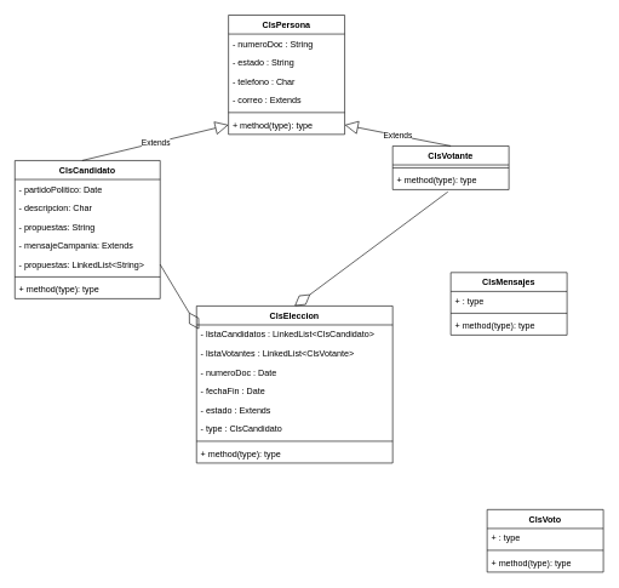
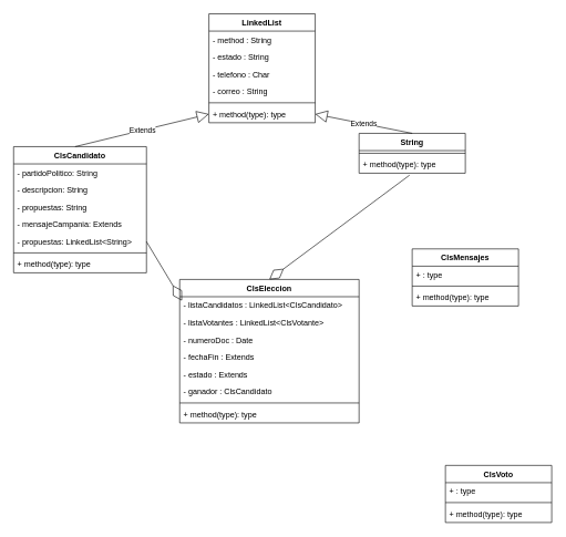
  <mxCell id="0" />
  <mxCell id="1" parent="0" />
  <mxCell id="2" value="ClsCandidato" style="swimlane;fontStyle=1;align=center;verticalAlign=top;childLayout=stackLayout;horizontal=1;startSize=26;horizontalStack=0;resizeParent=1;resizeParentMax=0;resizeLast=0;collapsible=1;marginBottom=0;" vertex="1" parent="1"><mxGeometry x="20" y="220" width="200" height="190" as="geometry"><mxRectangle x="330" y="200" width="100" height="30" as="alternateBounds" /></mxGeometry></mxCell>
- <mxCell id="3" value="- partidoPolitico: Date" style="text;strokeColor=none;fillColor=none;align=left;verticalAlign=top;spacingLeft=4;spacingRight=4;overflow=hidden;rotatable=0;points=[[0,0.5],[1,0.5]];portConstraint=eastwest;" vertex="1" parent="2"><mxGeometry y="26" width="200" height="26" as="geometry" /></mxCell>
- <mxCell id="4" value="- descripcion: Char" style="text;strokeColor=none;fillColor=none;align=left;verticalAlign=top;spacingLeft=4;spacingRight=4;overflow=hidden;rotatable=0;points=[[0,0.5],[1,0.5]];portConstraint=eastwest;" vertex="1" parent="2"><mxGeometry y="52" width="200" height="26" as="geometry" /></mxCell>
+ <mxCell id="3" value="- partidoPolitico: String" style="text;strokeColor=none;fillColor=none;align=left;verticalAlign=top;spacingLeft=4;spacingRight=4;overflow=hidden;rotatable=0;points=[[0,0.5],[1,0.5]];portConstraint=eastwest;" vertex="1" parent="2"><mxGeometry y="26" width="200" height="26" as="geometry" /></mxCell>
+ <mxCell id="4" value="- descripcion: String" style="text;strokeColor=none;fillColor=none;align=left;verticalAlign=top;spacingLeft=4;spacingRight=4;overflow=hidden;rotatable=0;points=[[0,0.5],[1,0.5]];portConstraint=eastwest;" vertex="1" parent="2"><mxGeometry y="52" width="200" height="26" as="geometry" /></mxCell>
  <mxCell id="5" value="- propuestas: String" style="text;strokeColor=none;fillColor=none;align=left;verticalAlign=top;spacingLeft=4;spacingRight=4;overflow=hidden;rotatable=0;points=[[0,0.5],[1,0.5]];portConstraint=eastwest;" vertex="1" parent="2"><mxGeometry y="78" width="200" height="26" as="geometry" /></mxCell>
  <mxCell id="6" value="- mensajeCampania: Extends" style="text;strokeColor=none;fillColor=none;align=left;verticalAlign=top;spacingLeft=4;spacingRight=4;overflow=hidden;rotatable=0;points=[[0,0.5],[1,0.5]];portConstraint=eastwest;" vertex="1" parent="2"><mxGeometry y="104" width="200" height="26" as="geometry" /></mxCell>
  <mxCell id="7" value="- propuestas: LinkedList&lt;String&gt;" style="text;strokeColor=none;fillColor=none;align=left;verticalAlign=top;spacingLeft=4;spacingRight=4;overflow=hidden;rotatable=0;points=[[0,0.5],[1,0.5]];portConstraint=eastwest;" vertex="1" parent="2"><mxGeometry y="130" width="200" height="26" as="geometry" /></mxCell>
  <mxCell id="8" value="" style="line;strokeWidth=1;fillColor=none;align=left;verticalAlign=middle;spacingTop=-1;spacingLeft=3;spacingRight=3;rotatable=0;labelPosition=right;points=[];portConstraint=eastwest;" vertex="1" parent="2"><mxGeometry y="156" width="200" height="8" as="geometry" /></mxCell>
  <mxCell id="9" value="+ method(type): type" style="text;strokeColor=none;fillColor=none;align=left;verticalAlign=top;spacingLeft=4;spacingRight=4;overflow=hidden;rotatable=0;points=[[0,0.5],[1,0.5]];portConstraint=eastwest;" vertex="1" parent="2"><mxGeometry y="164" width="200" height="26" as="geometry" /></mxCell>
- <mxCell id="10" value="ClsVotante" style="swimlane;fontStyle=1;align=center;verticalAlign=top;childLayout=stackLayout;horizontal=1;startSize=26;horizontalStack=0;resizeParent=1;resizeParentMax=0;resizeLast=0;collapsible=1;marginBottom=0;" vertex="1" parent="1"><mxGeometry x="540" y="200" width="160" height="60" as="geometry"><mxRectangle x="330" y="200" width="100" height="30" as="alternateBounds" /></mxGeometry></mxCell>
+ <mxCell id="10" value="String" style="swimlane;fontStyle=1;align=center;verticalAlign=top;childLayout=stackLayout;horizontal=1;startSize=26;horizontalStack=0;resizeParent=1;resizeParentMax=0;resizeLast=0;collapsible=1;marginBottom=0;" vertex="1" parent="1"><mxGeometry x="540" y="200" width="160" height="60" as="geometry"><mxRectangle x="330" y="200" width="100" height="30" as="alternateBounds" /></mxGeometry></mxCell>
  <mxCell id="11" value="" style="line;strokeWidth=1;fillColor=none;align=left;verticalAlign=middle;spacingTop=-1;spacingLeft=3;spacingRight=3;rotatable=0;labelPosition=right;points=[];portConstraint=eastwest;" vertex="1" parent="10"><mxGeometry y="26" width="160" height="8" as="geometry" /></mxCell>
  <mxCell id="12" value="+ method(type): type" style="text;strokeColor=none;fillColor=none;align=left;verticalAlign=top;spacingLeft=4;spacingRight=4;overflow=hidden;rotatable=0;points=[[0,0.5],[1,0.5]];portConstraint=eastwest;" vertex="1" parent="10"><mxGeometry y="34" width="160" height="26" as="geometry" /></mxCell>
  <mxCell id="13" value="ClsEleccion" style="swimlane;fontStyle=1;align=center;verticalAlign=top;childLayout=stackLayout;horizontal=1;startSize=26;horizontalStack=0;resizeParent=1;resizeParentMax=0;resizeLast=0;collapsible=1;marginBottom=0;" vertex="1" parent="1"><mxGeometry x="270" y="420" width="270" height="216" as="geometry"><mxRectangle x="330" y="200" width="100" height="30" as="alternateBounds" /></mxGeometry></mxCell>
  <mxCell id="14" value="- listaCandidatos : LinkedList&lt;ClsCandidato&gt;" style="text;strokeColor=none;fillColor=none;align=left;verticalAlign=top;spacingLeft=4;spacingRight=4;overflow=hidden;rotatable=0;points=[[0,0.5],[1,0.5]];portConstraint=eastwest;" vertex="1" parent="13"><mxGeometry y="26" width="270" height="26" as="geometry" /></mxCell>
  <mxCell id="15" value="- listaVotantes : LinkedList&lt;ClsVotante&gt;" style="text;strokeColor=none;fillColor=none;align=left;verticalAlign=top;spacingLeft=4;spacingRight=4;overflow=hidden;rotatable=0;points=[[0,0.5],[1,0.5]];portConstraint=eastwest;" vertex="1" parent="13"><mxGeometry y="52" width="270" height="26" as="geometry" /></mxCell>
  <mxCell id="16" value="- numeroDoc : Date" style="text;strokeColor=none;fillColor=none;align=left;verticalAlign=top;spacingLeft=4;spacingRight=4;overflow=hidden;rotatable=0;points=[[0,0.5],[1,0.5]];portConstraint=eastwest;" vertex="1" parent="13"><mxGeometry y="78" width="270" height="26" as="geometry" /></mxCell>
- <mxCell id="17" value="- fechaFin : Date" style="text;strokeColor=none;fillColor=none;align=left;verticalAlign=top;spacingLeft=4;spacingRight=4;overflow=hidden;rotatable=0;points=[[0,0.5],[1,0.5]];portConstraint=eastwest;" vertex="1" parent="13"><mxGeometry y="104" width="270" height="26" as="geometry" /></mxCell>
+ <mxCell id="17" value="- fechaFin : Extends" style="text;strokeColor=none;fillColor=none;align=left;verticalAlign=top;spacingLeft=4;spacingRight=4;overflow=hidden;rotatable=0;points=[[0,0.5],[1,0.5]];portConstraint=eastwest;" vertex="1" parent="13"><mxGeometry y="104" width="270" height="26" as="geometry" /></mxCell>
  <mxCell id="18" value="- estado : Extends" style="text;strokeColor=none;fillColor=none;align=left;verticalAlign=top;spacingLeft=4;spacingRight=4;overflow=hidden;rotatable=0;points=[[0,0.5],[1,0.5]];portConstraint=eastwest;" vertex="1" parent="13"><mxGeometry y="130" width="270" height="26" as="geometry" /></mxCell>
- <mxCell id="19" value="- type : ClsCandidato" style="text;strokeColor=none;fillColor=none;align=left;verticalAlign=top;spacingLeft=4;spacingRight=4;overflow=hidden;rotatable=0;points=[[0,0.5],[1,0.5]];portConstraint=eastwest;" vertex="1" parent="13"><mxGeometry y="156" width="270" height="26" as="geometry" /></mxCell>
+ <mxCell id="19" value="- ganador : ClsCandidato" style="text;strokeColor=none;fillColor=none;align=left;verticalAlign=top;spacingLeft=4;spacingRight=4;overflow=hidden;rotatable=0;points=[[0,0.5],[1,0.5]];portConstraint=eastwest;" vertex="1" parent="13"><mxGeometry y="156" width="270" height="26" as="geometry" /></mxCell>
  <mxCell id="20" value="" style="line;strokeWidth=1;fillColor=none;align=left;verticalAlign=middle;spacingTop=-1;spacingLeft=3;spacingRight=3;rotatable=0;labelPosition=right;points=[];portConstraint=eastwest;" vertex="1" parent="13"><mxGeometry y="182" width="270" height="8" as="geometry" /></mxCell>
  <mxCell id="21" value="+ method(type): type" style="text;strokeColor=none;fillColor=none;align=left;verticalAlign=top;spacingLeft=4;spacingRight=4;overflow=hidden;rotatable=0;points=[[0,0.5],[1,0.5]];portConstraint=eastwest;" vertex="1" parent="13"><mxGeometry y="190" width="270" height="26" as="geometry" /></mxCell>
  <mxCell id="22" value="ClsVoto" style="swimlane;fontStyle=1;align=center;verticalAlign=top;childLayout=stackLayout;horizontal=1;startSize=26;horizontalStack=0;resizeParent=1;resizeParentMax=0;resizeLast=0;collapsible=1;marginBottom=0;" vertex="1" parent="1"><mxGeometry x="670" y="700" width="160" height="86" as="geometry"><mxRectangle x="330" y="200" width="100" height="30" as="alternateBounds" /></mxGeometry></mxCell>
  <mxCell id="23" value="+ : type" style="text;strokeColor=none;fillColor=none;align=left;verticalAlign=top;spacingLeft=4;spacingRight=4;overflow=hidden;rotatable=0;points=[[0,0.5],[1,0.5]];portConstraint=eastwest;" vertex="1" parent="22"><mxGeometry y="26" width="160" height="26" as="geometry" /></mxCell>
  <mxCell id="24" value="" style="line;strokeWidth=1;fillColor=none;align=left;verticalAlign=middle;spacingTop=-1;spacingLeft=3;spacingRight=3;rotatable=0;labelPosition=right;points=[];portConstraint=eastwest;" vertex="1" parent="22"><mxGeometry y="52" width="160" height="8" as="geometry" /></mxCell>
  <mxCell id="25" value="+ method(type): type" style="text;strokeColor=none;fillColor=none;align=left;verticalAlign=top;spacingLeft=4;spacingRight=4;overflow=hidden;rotatable=0;points=[[0,0.5],[1,0.5]];portConstraint=eastwest;" vertex="1" parent="22"><mxGeometry y="60" width="160" height="26" as="geometry" /></mxCell>
  <mxCell id="26" value="ClsMensajes" style="swimlane;fontStyle=1;align=center;verticalAlign=top;childLayout=stackLayout;horizontal=1;startSize=26;horizontalStack=0;resizeParent=1;resizeParentMax=0;resizeLast=0;collapsible=1;marginBottom=0;" vertex="1" parent="1"><mxGeometry x="620" y="374" width="160" height="86" as="geometry"><mxRectangle x="330" y="200" width="100" height="30" as="alternateBounds" /></mxGeometry></mxCell>
  <mxCell id="27" value="+ : type" style="text;strokeColor=none;fillColor=none;align=left;verticalAlign=top;spacingLeft=4;spacingRight=4;overflow=hidden;rotatable=0;points=[[0,0.5],[1,0.5]];portConstraint=eastwest;" vertex="1" parent="26"><mxGeometry y="26" width="160" height="26" as="geometry" /></mxCell>
  <mxCell id="28" value="" style="line;strokeWidth=1;fillColor=none;align=left;verticalAlign=middle;spacingTop=-1;spacingLeft=3;spacingRight=3;rotatable=0;labelPosition=right;points=[];portConstraint=eastwest;" vertex="1" parent="26"><mxGeometry y="52" width="160" height="8" as="geometry" /></mxCell>
  <mxCell id="29" value="+ method(type): type" style="text;strokeColor=none;fillColor=none;align=left;verticalAlign=top;spacingLeft=4;spacingRight=4;overflow=hidden;rotatable=0;points=[[0,0.5],[1,0.5]];portConstraint=eastwest;" vertex="1" parent="26"><mxGeometry y="60" width="160" height="26" as="geometry" /></mxCell>
- <mxCell id="30" value="ClsPersona" style="swimlane;fontStyle=1;align=center;verticalAlign=top;childLayout=stackLayout;horizontal=1;startSize=26;horizontalStack=0;resizeParent=1;resizeParentMax=0;resizeLast=0;collapsible=1;marginBottom=0;" vertex="1" parent="1"><mxGeometry x="314" y="20" width="160" height="164" as="geometry"><mxRectangle x="330" y="200" width="100" height="30" as="alternateBounds" /></mxGeometry></mxCell>
- <mxCell id="31" value="- numeroDoc : String" style="text;strokeColor=none;fillColor=none;align=left;verticalAlign=top;spacingLeft=4;spacingRight=4;overflow=hidden;rotatable=0;points=[[0,0.5],[1,0.5]];portConstraint=eastwest;" vertex="1" parent="30"><mxGeometry y="26" width="160" height="26" as="geometry" /></mxCell>
+ <mxCell id="30" value="LinkedList" style="swimlane;fontStyle=1;align=center;verticalAlign=top;childLayout=stackLayout;horizontal=1;startSize=26;horizontalStack=0;resizeParent=1;resizeParentMax=0;resizeLast=0;collapsible=1;marginBottom=0;" vertex="1" parent="1"><mxGeometry x="314" y="20" width="160" height="164" as="geometry"><mxRectangle x="330" y="200" width="100" height="30" as="alternateBounds" /></mxGeometry></mxCell>
+ <mxCell id="31" value="- method : String" style="text;strokeColor=none;fillColor=none;align=left;verticalAlign=top;spacingLeft=4;spacingRight=4;overflow=hidden;rotatable=0;points=[[0,0.5],[1,0.5]];portConstraint=eastwest;" vertex="1" parent="30"><mxGeometry y="26" width="160" height="26" as="geometry" /></mxCell>
  <mxCell id="32" value="- estado : String" style="text;strokeColor=none;fillColor=none;align=left;verticalAlign=top;spacingLeft=4;spacingRight=4;overflow=hidden;rotatable=0;points=[[0,0.5],[1,0.5]];portConstraint=eastwest;" vertex="1" parent="30"><mxGeometry y="52" width="160" height="26" as="geometry" /></mxCell>
  <mxCell id="33" value="- telefono : Char" style="text;strokeColor=none;fillColor=none;align=left;verticalAlign=top;spacingLeft=4;spacingRight=4;overflow=hidden;rotatable=0;points=[[0,0.5],[1,0.5]];portConstraint=eastwest;" vertex="1" parent="30"><mxGeometry y="78" width="160" height="26" as="geometry" /></mxCell>
- <mxCell id="34" value="- correo : Extends" style="text;strokeColor=none;fillColor=none;align=left;verticalAlign=top;spacingLeft=4;spacingRight=4;overflow=hidden;rotatable=0;points=[[0,0.5],[1,0.5]];portConstraint=eastwest;" vertex="1" parent="30"><mxGeometry y="104" width="160" height="26" as="geometry" /></mxCell>
+ <mxCell id="34" value="- correo : String" style="text;strokeColor=none;fillColor=none;align=left;verticalAlign=top;spacingLeft=4;spacingRight=4;overflow=hidden;rotatable=0;points=[[0,0.5],[1,0.5]];portConstraint=eastwest;" vertex="1" parent="30"><mxGeometry y="104" width="160" height="26" as="geometry" /></mxCell>
  <mxCell id="35" value="" style="line;strokeWidth=1;fillColor=none;align=left;verticalAlign=middle;spacingTop=-1;spacingLeft=3;spacingRight=3;rotatable=0;labelPosition=right;points=[];portConstraint=eastwest;" vertex="1" parent="30"><mxGeometry y="130" width="160" height="8" as="geometry" /></mxCell>
  <mxCell id="36" value="+ method(type): type" style="text;strokeColor=none;fillColor=none;align=left;verticalAlign=top;spacingLeft=4;spacingRight=4;overflow=hidden;rotatable=0;points=[[0,0.5],[1,0.5]];portConstraint=eastwest;" vertex="1" parent="30"><mxGeometry y="138" width="160" height="26" as="geometry" /></mxCell>
  <mxCell id="37" value="Extends" style="endArrow=block;endSize=16;endFill=0;html=1;rounded=0;exitX=0.463;exitY=0;exitDx=0;exitDy=0;exitPerimeter=0;entryX=0;entryY=0.5;entryDx=0;entryDy=0;" edge="1" parent="1" source="2" target="36"><mxGeometry width="160" relative="1" as="geometry"><mxPoint x="310" y="700" as="sourcePoint" /><mxPoint x="470" y="700" as="targetPoint" /></mxGeometry></mxCell>
  <mxCell id="38" value="Extends" style="endArrow=block;endSize=16;endFill=0;html=1;rounded=0;exitX=0.5;exitY=0;exitDx=0;exitDy=0;entryX=1;entryY=0.5;entryDx=0;entryDy=0;" edge="1" parent="1" source="10" target="36"><mxGeometry width="160" relative="1" as="geometry"><mxPoint x="144.08" y="690" as="sourcePoint" /><mxPoint x="311.203" y="634" as="targetPoint" /></mxGeometry></mxCell>
  <mxCell id="39" value="" style="endArrow=diamondThin;endFill=0;endSize=24;html=1;rounded=0;entryX=0.013;entryY=0.231;entryDx=0;entryDy=0;entryPerimeter=0;exitX=1;exitY=0.5;exitDx=0;exitDy=0;" edge="1" parent="1" source="7" target="14"><mxGeometry width="160" relative="1" as="geometry"><mxPoint x="260" y="720" as="sourcePoint" /><mxPoint x="470" y="700" as="targetPoint" /></mxGeometry></mxCell>
  <mxCell id="40" value="" style="endArrow=diamondThin;endFill=0;endSize=24;html=1;rounded=0;entryX=0.5;entryY=0;entryDx=0;entryDy=0;exitX=0.475;exitY=1.115;exitDx=0;exitDy=0;exitPerimeter=0;" edge="1" parent="1" source="12" target="13"><mxGeometry width="160" relative="1" as="geometry"><mxPoint x="270" y="833" as="sourcePoint" /><mxPoint x="343.51" y="852.006" as="targetPoint" /></mxGeometry></mxCell>
